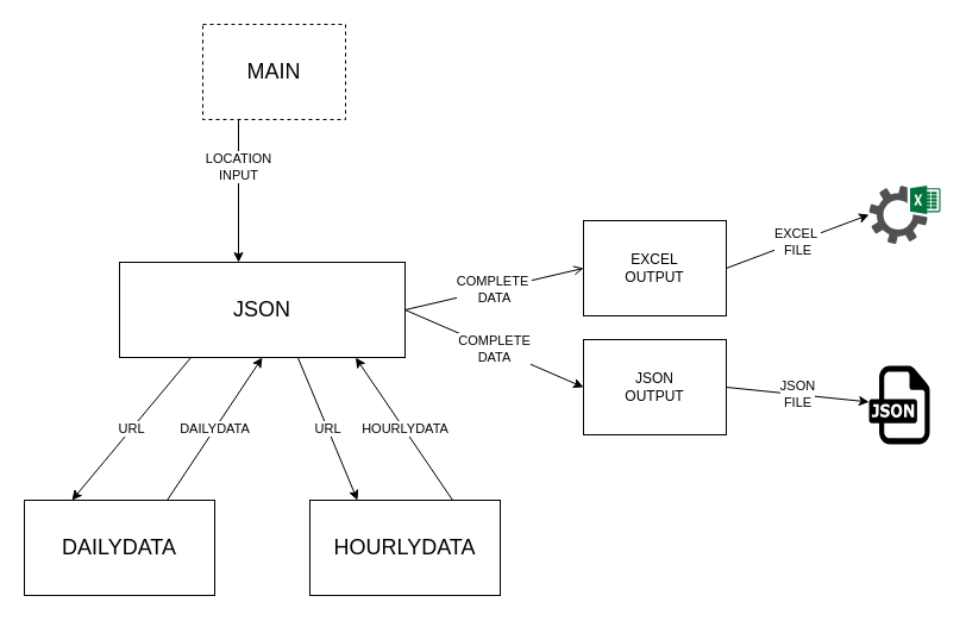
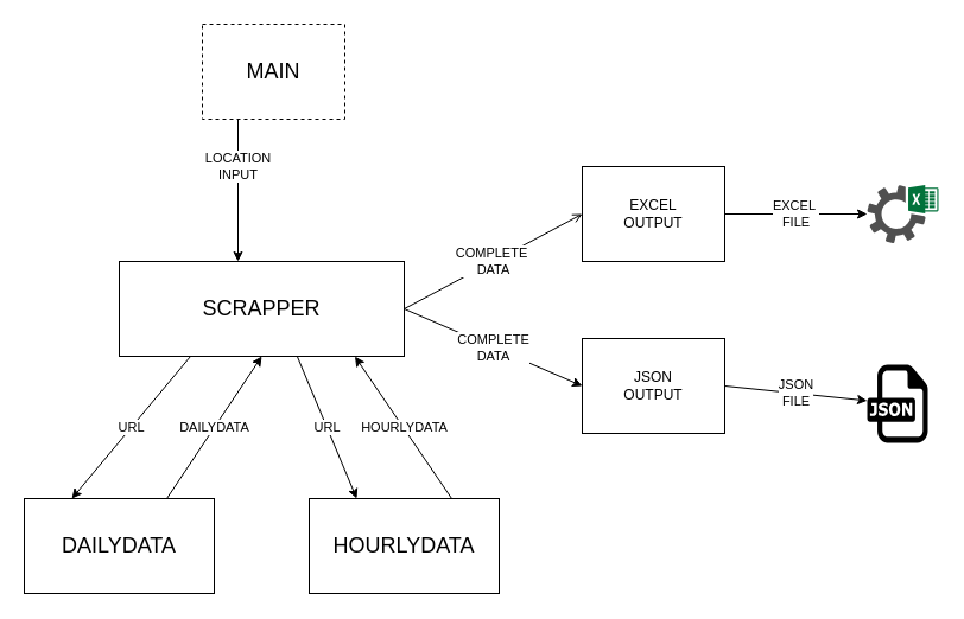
  <mxCell id="0" />
  <mxCell id="1" parent="0" />
  <mxCell id="2" value="&lt;font style=&quot;font-size: 18px;&quot;&gt;MAIN&lt;/font&gt;" style="rounded=0;whiteSpace=wrap;html=1;dashed=1;" parent="1" vertex="1"><mxGeometry x="170" y="20" width="120" height="80" as="geometry" /></mxCell>
- <mxCell id="3" value="&lt;font style=&quot;font-size: 18px;&quot;&gt;JSON&lt;/font&gt;" style="rounded=0;whiteSpace=wrap;html=1;" parent="1" vertex="1"><mxGeometry x="100" y="220" width="240" height="80" as="geometry" /></mxCell>
+ <mxCell id="3" value="&lt;font style=&quot;font-size: 18px;&quot;&gt;SCRAPPER&lt;/font&gt;" style="rounded=0;whiteSpace=wrap;html=1;" parent="1" vertex="1"><mxGeometry x="100" y="220" width="240" height="80" as="geometry" /></mxCell>
  <mxCell id="4" value="URL" style="endArrow=classic;html=1;entryX=0.25;entryY=0;entryDx=0;entryDy=0;exitX=0.25;exitY=1;exitDx=0;exitDy=0;" parent="1" source="3" target="5" edge="1"><mxGeometry width="50" height="50" relative="1" as="geometry"><mxPoint x="180" y="280" as="sourcePoint" /><mxPoint x="170" y="340" as="targetPoint" /><Array as="points" /></mxGeometry></mxCell>
  <mxCell id="5" value="DAILYDATA" style="rounded=0;whiteSpace=wrap;html=1;fontSize=18;" parent="1" vertex="1"><mxGeometry x="20" y="420" width="160" height="80" as="geometry" /></mxCell>
  <mxCell id="6" value="DAILYDATA" style="endArrow=classic;html=1;exitX=0.75;exitY=0;exitDx=0;exitDy=0;entryX=0.5;entryY=1;entryDx=0;entryDy=0;" parent="1" source="5" target="3" edge="1"><mxGeometry width="50" height="50" relative="1" as="geometry"><mxPoint x="160" y="330" as="sourcePoint" /><mxPoint x="210" y="280" as="targetPoint" /></mxGeometry></mxCell>
  <mxCell id="7" value="URL" style="endArrow=classic;html=1;entryX=0.25;entryY=0;entryDx=0;entryDy=0;exitX=0.624;exitY=0.997;exitDx=0;exitDy=0;exitPerimeter=0;" parent="1" source="3" target="8" edge="1"><mxGeometry width="50" height="50" relative="1" as="geometry"><mxPoint x="250" y="300" as="sourcePoint" /><mxPoint x="470" y="340" as="targetPoint" /><Array as="points" /></mxGeometry></mxCell>
  <mxCell id="8" value="HOURLYDATA" style="rounded=0;whiteSpace=wrap;html=1;fontSize=18;" parent="1" vertex="1"><mxGeometry x="260" y="420" width="160" height="80" as="geometry" /></mxCell>
  <mxCell id="9" value="HOURLYDATA" style="endArrow=classic;html=1;exitX=0.75;exitY=0;exitDx=0;exitDy=0;entryX=0.827;entryY=1.002;entryDx=0;entryDy=0;entryPerimeter=0;" parent="1" source="8" target="3" edge="1"><mxGeometry width="50" height="50" relative="1" as="geometry"><mxPoint x="460" y="330" as="sourcePoint" /><mxPoint x="510" y="280" as="targetPoint" /></mxGeometry></mxCell>
  <mxCell id="10" value="COMPLETE&lt;br&gt;DATA" style="endArrow=classic;html=1;entryX=0;entryY=0.5;entryDx=0;entryDy=0;" parent="1" target="12" edge="1"><mxGeometry width="50" height="50" relative="1" as="geometry"><mxPoint x="340" y="260" as="sourcePoint" /><mxPoint x="500" y="260" as="targetPoint" /></mxGeometry></mxCell>
  <mxCell id="11" value="LOCATION &lt;br&gt;INPUT" style="endArrow=classic;html=1;exitX=0.25;exitY=1;exitDx=0;exitDy=0;" parent="1" source="2" edge="1"><mxGeometry x="-0.333" width="50" height="50" relative="1" as="geometry"><mxPoint x="194" y="140" as="sourcePoint" /><mxPoint x="200" y="220" as="targetPoint" /><mxPoint as="offset" /></mxGeometry></mxCell>
  <mxCell id="12" value="JSON&lt;br&gt;OUTPUT" style="rounded=0;whiteSpace=wrap;html=1;" parent="1" vertex="1"><mxGeometry x="490" y="285" width="120" height="80" as="geometry" /></mxCell>
  <mxCell id="13" value="" style="dashed=0;outlineConnect=0;html=1;align=center;labelPosition=center;verticalLabelPosition=bottom;verticalAlign=top;shape=mxgraph.weblogos.json" parent="1" vertex="1"><mxGeometry x="730" y="307.1" width="51" height="65.8" as="geometry" /></mxCell>
  <mxCell id="14" value="JSON&lt;br&gt;FILE" style="endArrow=classic;html=1;exitX=1;exitY=0.5;exitDx=0;exitDy=0;" parent="1" source="12" target="13" edge="1"><mxGeometry width="50" height="50" relative="1" as="geometry"><mxPoint x="570" y="300" as="sourcePoint" /><mxPoint x="520" y="350" as="targetPoint" /><Array as="points" /></mxGeometry></mxCell>
  <mxCell id="15" value="COMPLETE&amp;nbsp;&lt;br&gt;DATA" style="edgeStyle=none;html=1;exitX=1;exitY=0.5;exitDx=0;exitDy=0;entryX=0;entryY=0.5;entryDx=0;entryDy=0;endArrow=open;" parent="1" source="3" target="17" edge="1"><mxGeometry relative="1" as="geometry" /></mxCell>
  <mxCell id="16" value="EXCEL&amp;nbsp;&lt;br&gt;FILE" style="edgeStyle=none;html=1;exitX=1;exitY=0.5;exitDx=0;exitDy=0;" parent="1" source="17" edge="1"><mxGeometry relative="1" as="geometry"><mxPoint x="730" y="180" as="targetPoint" /></mxGeometry></mxCell>
- <mxCell id="17" value="EXCEL&lt;br&gt;OUTPUT" style="rounded=0;whiteSpace=wrap;html=1;" parent="1" vertex="1"><mxGeometry x="490" y="185" width="120" height="80" as="geometry" /></mxCell>
+ <mxCell id="17" value="EXCEL&lt;br&gt;OUTPUT" style="rounded=0;whiteSpace=wrap;html=1;" parent="1" vertex="1"><mxGeometry x="490" y="140" width="120" height="80" as="geometry" /></mxCell>
  <mxCell id="18" value="" style="sketch=0;pointerEvents=1;shadow=0;dashed=0;html=1;strokeColor=none;fillColor=#505050;labelPosition=center;verticalLabelPosition=bottom;verticalAlign=top;outlineConnect=0;align=center;shape=mxgraph.office.services.excel_services;" parent="1" vertex="1"><mxGeometry x="730" y="155.5" width="60" height="49" as="geometry" /></mxCell>
